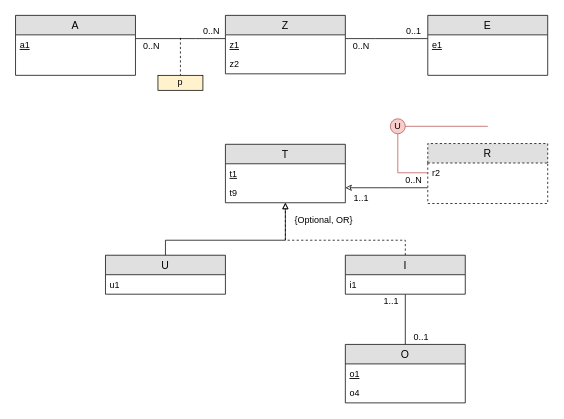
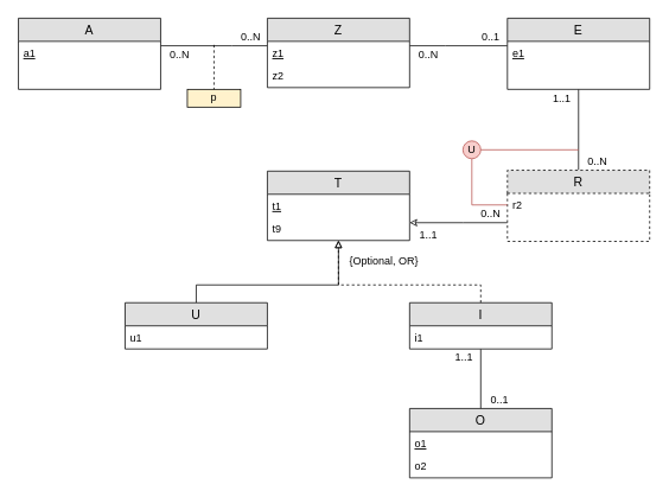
  <mxCell id="0" />
  <mxCell id="1" parent="0" />
  <mxCell id="2" value="" style="edgeStyle=orthogonalEdgeStyle;rounded=0;orthogonalLoop=1;jettySize=auto;html=1;endArrow=none;endFill=0;" edge="1" parent="1" source="5" target="10"><mxGeometry relative="1" as="geometry"><Array as="points"><mxPoint x="260" y="51" /><mxPoint x="260" y="51" /></Array></mxGeometry></mxCell>
  <mxCell id="3" value="0..N" style="text;html=1;resizable=0;points=[];align=center;verticalAlign=middle;labelBackgroundColor=#ffffff;" vertex="1" connectable="0" parent="2"><mxGeometry x="-0.784" y="-1" relative="1" as="geometry"><mxPoint x="7" y="8" as="offset" /></mxGeometry></mxCell>
  <mxCell id="4" value="0..N" style="text;html=1;resizable=0;points=[];align=center;verticalAlign=middle;labelBackgroundColor=#ffffff;" vertex="1" connectable="0" parent="2"><mxGeometry x="0.811" relative="1" as="geometry"><mxPoint x="-8.5" y="-11" as="offset" /></mxGeometry></mxCell>
  <mxCell id="5" value="A" style="swimlane;fontStyle=0;childLayout=stackLayout;horizontal=1;startSize=26;fillColor=#e0e0e0;horizontalStack=0;resizeParent=1;resizeParentMax=0;resizeLast=0;collapsible=1;marginBottom=0;swimlaneFillColor=#ffffff;align=center;fontSize=14;" vertex="1" parent="1"><mxGeometry x="20" y="20" width="160" height="80" as="geometry" /></mxCell>
  <mxCell id="6" value="a1" style="text;strokeColor=none;fillColor=none;spacingLeft=4;spacingRight=4;overflow=hidden;rotatable=0;points=[[0,0.5],[1,0.5]];portConstraint=eastwest;fontSize=12;fontStyle=4" vertex="1" parent="5"><mxGeometry y="26" width="160" height="54" as="geometry" /></mxCell>
  <mxCell id="7" value="" style="edgeStyle=orthogonalEdgeStyle;rounded=0;orthogonalLoop=1;jettySize=auto;html=1;endArrow=none;endFill=0;" edge="1" parent="1" source="10" target="16"><mxGeometry relative="1" as="geometry"><Array as="points"><mxPoint x="500" y="51" /><mxPoint x="500" y="51" /></Array></mxGeometry></mxCell>
  <mxCell id="8" value="0..N" style="text;html=1;resizable=0;points=[];align=center;verticalAlign=middle;labelBackgroundColor=#ffffff;" vertex="1" connectable="0" parent="7"><mxGeometry x="-0.274" y="-32" relative="1" as="geometry"><mxPoint x="-20" y="-23" as="offset" /></mxGeometry></mxCell>
  <mxCell id="9" value="0..1" style="text;html=1;resizable=0;points=[];align=center;verticalAlign=middle;labelBackgroundColor=#ffffff;" vertex="1" connectable="0" parent="7"><mxGeometry x="0.838" relative="1" as="geometry"><mxPoint x="-11" y="-11" as="offset" /></mxGeometry></mxCell>
  <mxCell id="10" value="Z" style="swimlane;fontStyle=0;childLayout=stackLayout;horizontal=1;startSize=26;fillColor=#e0e0e0;horizontalStack=0;resizeParent=1;resizeParentMax=0;resizeLast=0;collapsible=1;marginBottom=0;swimlaneFillColor=#ffffff;align=center;fontSize=14;" vertex="1" parent="1"><mxGeometry x="300" y="20" width="160" height="78" as="geometry" /></mxCell>
  <mxCell id="11" value="z1" style="text;strokeColor=none;fillColor=none;spacingLeft=4;spacingRight=4;overflow=hidden;rotatable=0;points=[[0,0.5],[1,0.5]];portConstraint=eastwest;fontSize=12;fontStyle=4" vertex="1" parent="10"><mxGeometry y="26" width="160" height="26" as="geometry" /></mxCell>
  <mxCell id="12" value="z2" style="text;strokeColor=none;fillColor=none;spacingLeft=4;spacingRight=4;overflow=hidden;rotatable=0;points=[[0,0.5],[1,0.5]];portConstraint=eastwest;fontSize=12;" vertex="1" parent="10"><mxGeometry y="52" width="160" height="26" as="geometry" /></mxCell>
+ <mxCell id="13" value="" style="edgeStyle=orthogonalEdgeStyle;rounded=0;orthogonalLoop=1;jettySize=auto;html=1;endArrow=none;endFill=0;" edge="1" parent="1" source="16" target="21"><mxGeometry relative="1" as="geometry" /></mxCell>
+ <mxCell id="14" value="1..1" style="text;html=1;resizable=0;points=[];align=center;verticalAlign=middle;labelBackgroundColor=#ffffff;" vertex="1" connectable="0" parent="13"><mxGeometry x="-0.769" relative="1" as="geometry"><mxPoint x="-20" y="-0.5" as="offset" /></mxGeometry></mxCell>
+ <mxCell id="15" value="0..N" style="text;html=1;resizable=0;points=[];align=center;verticalAlign=middle;labelBackgroundColor=#ffffff;" vertex="1" connectable="0" parent="13"><mxGeometry x="0.742" relative="1" as="geometry"><mxPoint x="20" y="1" as="offset" /></mxGeometry></mxCell>
  <mxCell id="16" value="E" style="swimlane;fontStyle=0;childLayout=stackLayout;horizontal=1;startSize=26;fillColor=#e0e0e0;horizontalStack=0;resizeParent=1;resizeParentMax=0;resizeLast=0;collapsible=1;marginBottom=0;swimlaneFillColor=#ffffff;align=center;fontSize=14;" vertex="1" parent="1"><mxGeometry x="570" y="20" width="160" height="80" as="geometry" /></mxCell>
  <mxCell id="17" value="e1" style="text;strokeColor=none;fillColor=none;spacingLeft=4;spacingRight=4;overflow=hidden;rotatable=0;points=[[0,0.5],[1,0.5]];portConstraint=eastwest;fontSize=12;fontStyle=4" vertex="1" parent="16"><mxGeometry y="26" width="160" height="54" as="geometry" /></mxCell>
  <mxCell id="18" value="" style="edgeStyle=orthogonalEdgeStyle;rounded=0;orthogonalLoop=1;jettySize=auto;html=1;endArrow=classic;endFill=0;" edge="1" parent="1" source="21" target="24"><mxGeometry relative="1" as="geometry"><Array as="points"><mxPoint x="520" y="250" /><mxPoint x="520" y="250" /></Array></mxGeometry></mxCell>
  <mxCell id="19" value="1..1" style="text;html=1;resizable=0;points=[];align=center;verticalAlign=middle;labelBackgroundColor=#ffffff;" vertex="1" connectable="0" parent="18"><mxGeometry x="0.835" relative="1" as="geometry"><mxPoint x="11" y="13" as="offset" /></mxGeometry></mxCell>
  <mxCell id="20" value="0..N" style="text;html=1;resizable=0;points=[];align=center;verticalAlign=middle;labelBackgroundColor=#ffffff;" vertex="1" connectable="0" parent="18"><mxGeometry x="-0.001" y="45" relative="1" as="geometry"><mxPoint x="35" y="-56" as="offset" /></mxGeometry></mxCell>
  <mxCell id="21" value="R" style="swimlane;fontStyle=0;childLayout=stackLayout;horizontal=1;startSize=26;fillColor=#e0e0e0;horizontalStack=0;resizeParent=1;resizeParentMax=0;resizeLast=0;collapsible=1;marginBottom=0;swimlaneFillColor=#ffffff;align=center;fontSize=14;dashed=1;" vertex="1" parent="1"><mxGeometry x="570" y="191" width="160" height="80" as="geometry" /></mxCell>
  <mxCell id="22" value="r2" style="text;strokeColor=none;fillColor=none;spacingLeft=4;spacingRight=4;overflow=hidden;rotatable=0;points=[[0,0.5],[1,0.5]];portConstraint=eastwest;fontSize=12;fontStyle=0" vertex="1" parent="21"><mxGeometry y="26" width="160" height="54" as="geometry" /></mxCell>
  <mxCell id="23" value="" style="edgeStyle=orthogonalEdgeStyle;rounded=0;orthogonalLoop=1;jettySize=auto;html=1;endArrow=none;endFill=0;startArrow=block;startFill=0;" edge="1" parent="1" source="24" target="27"><mxGeometry relative="1" as="geometry"><Array as="points"><mxPoint x="380" y="320" /><mxPoint x="220" y="320" /></Array></mxGeometry></mxCell>
  <mxCell id="24" value="T" style="swimlane;fontStyle=0;childLayout=stackLayout;horizontal=1;startSize=26;fillColor=#e0e0e0;horizontalStack=0;resizeParent=1;resizeParentMax=0;resizeLast=0;collapsible=1;marginBottom=0;swimlaneFillColor=#ffffff;align=center;fontSize=14;" vertex="1" parent="1"><mxGeometry x="300" y="192" width="160" height="78" as="geometry" /></mxCell>
  <mxCell id="25" value="t1" style="text;strokeColor=none;fillColor=none;spacingLeft=4;spacingRight=4;overflow=hidden;rotatable=0;points=[[0,0.5],[1,0.5]];portConstraint=eastwest;fontSize=12;fontStyle=4" vertex="1" parent="24"><mxGeometry y="26" width="160" height="26" as="geometry" /></mxCell>
  <mxCell id="26" value="t9" style="text;strokeColor=none;fillColor=none;spacingLeft=4;spacingRight=4;overflow=hidden;rotatable=0;points=[[0,0.5],[1,0.5]];portConstraint=eastwest;fontSize=12;fontStyle=0" vertex="1" parent="24"><mxGeometry y="52" width="160" height="26" as="geometry" /></mxCell>
  <mxCell id="27" value="U" style="swimlane;fontStyle=0;childLayout=stackLayout;horizontal=1;startSize=26;fillColor=#e0e0e0;horizontalStack=0;resizeParent=1;resizeParentMax=0;resizeLast=0;collapsible=1;marginBottom=0;swimlaneFillColor=#ffffff;align=center;fontSize=14;" vertex="1" parent="1"><mxGeometry x="140" y="340" width="160" height="52" as="geometry" /></mxCell>
  <mxCell id="28" value="u1" style="text;strokeColor=none;fillColor=none;spacingLeft=4;spacingRight=4;overflow=hidden;rotatable=0;points=[[0,0.5],[1,0.5]];portConstraint=eastwest;fontSize=12;fontStyle=0" vertex="1" parent="27"><mxGeometry y="26" width="160" height="26" as="geometry" /></mxCell>
  <mxCell id="29" style="edgeStyle=orthogonalEdgeStyle;rounded=0;orthogonalLoop=1;jettySize=auto;html=1;startArrow=none;startFill=0;endArrow=block;endFill=0;dashed=1;" edge="1" parent="1" source="34" target="24"><mxGeometry relative="1" as="geometry"><Array as="points"><mxPoint x="540" y="320" /><mxPoint x="380" y="320" /></Array></mxGeometry></mxCell>
  <mxCell id="30" value="{Optional, OR}" style="text;html=1;resizable=0;points=[];align=center;verticalAlign=middle;labelBackgroundColor=#ffffff;" vertex="1" connectable="0" parent="29"><mxGeometry x="0.766" y="1" relative="1" as="geometry"><mxPoint x="51.5" y="-3.5" as="offset" /></mxGeometry></mxCell>
  <mxCell id="31" style="edgeStyle=orthogonalEdgeStyle;rounded=0;orthogonalLoop=1;jettySize=auto;html=1;startArrow=none;startFill=0;endArrow=none;endFill=0;" edge="1" parent="1" source="34" target="36"><mxGeometry relative="1" as="geometry" /></mxCell>
  <mxCell id="32" value="0..1" style="text;html=1;resizable=0;points=[];align=center;verticalAlign=middle;labelBackgroundColor=#ffffff;" vertex="1" connectable="0" parent="31"><mxGeometry x="-0.749" relative="1" as="geometry"><mxPoint x="20" y="49.5" as="offset" /></mxGeometry></mxCell>
  <mxCell id="33" value="1..1" style="text;html=1;resizable=0;points=[];align=center;verticalAlign=middle;labelBackgroundColor=#ffffff;" vertex="1" connectable="0" parent="31"><mxGeometry x="-0.679" relative="1" as="geometry"><mxPoint x="-20" y="-2.5" as="offset" /></mxGeometry></mxCell>
  <mxCell id="34" value="I" style="swimlane;fontStyle=0;childLayout=stackLayout;horizontal=1;startSize=26;fillColor=#e0e0e0;horizontalStack=0;resizeParent=1;resizeParentMax=0;resizeLast=0;collapsible=1;marginBottom=0;swimlaneFillColor=#ffffff;align=center;fontSize=14;" vertex="1" parent="1"><mxGeometry x="460" y="340" width="160" height="52" as="geometry" /></mxCell>
  <mxCell id="35" value="i1" style="text;strokeColor=none;fillColor=none;spacingLeft=4;spacingRight=4;overflow=hidden;rotatable=0;points=[[0,0.5],[1,0.5]];portConstraint=eastwest;fontSize=12;fontStyle=0" vertex="1" parent="34"><mxGeometry y="26" width="160" height="26" as="geometry" /></mxCell>
  <mxCell id="36" value="O" style="swimlane;fontStyle=0;childLayout=stackLayout;horizontal=1;startSize=26;fillColor=#e0e0e0;horizontalStack=0;resizeParent=1;resizeParentMax=0;resizeLast=0;collapsible=1;marginBottom=0;swimlaneFillColor=#ffffff;align=center;fontSize=14;" vertex="1" parent="1"><mxGeometry x="460" y="459" width="160" height="78" as="geometry" /></mxCell>
  <mxCell id="37" value="o1" style="text;strokeColor=none;fillColor=none;spacingLeft=4;spacingRight=4;overflow=hidden;rotatable=0;points=[[0,0.5],[1,0.5]];portConstraint=eastwest;fontSize=12;fontStyle=4" vertex="1" parent="36"><mxGeometry y="26" width="160" height="26" as="geometry" /></mxCell>
- <mxCell id="38" value="o4" style="text;strokeColor=none;fillColor=none;spacingLeft=4;spacingRight=4;overflow=hidden;rotatable=0;points=[[0,0.5],[1,0.5]];portConstraint=eastwest;fontSize=12;fontStyle=0" vertex="1" parent="36"><mxGeometry y="52" width="160" height="26" as="geometry" /></mxCell>
+ <mxCell id="38" value="o2" style="text;strokeColor=none;fillColor=none;spacingLeft=4;spacingRight=4;overflow=hidden;rotatable=0;points=[[0,0.5],[1,0.5]];portConstraint=eastwest;fontSize=12;fontStyle=0" vertex="1" parent="36"><mxGeometry y="52" width="160" height="26" as="geometry" /></mxCell>
  <mxCell id="39" value="p" style="rounded=0;whiteSpace=wrap;html=1;fillColor=#fff2cc;" vertex="1" parent="1"><mxGeometry x="210" y="100" width="60" height="20" as="geometry" /></mxCell>
  <mxCell id="40" value="" style="endArrow=none;dashed=1;html=1;" edge="1" parent="1" target="39"><mxGeometry width="50" height="50" relative="1" as="geometry"><mxPoint x="240" y="50" as="sourcePoint" /><mxPoint x="220" y="150" as="targetPoint" /></mxGeometry></mxCell>
  <mxCell id="41" value="" style="endArrow=none;html=1;edgeStyle=orthogonalEdgeStyle;rounded=0;fillColor=#f8cecc;strokeColor=#b85450;" edge="1" parent="1" source="42" target="22"><mxGeometry width="50" height="50" relative="1" as="geometry"><mxPoint x="490" y="210" as="sourcePoint" /><mxPoint x="540" y="160" as="targetPoint" /><Array as="points"><mxPoint x="530" y="230" /></Array></mxGeometry></mxCell>
  <mxCell id="42" value="U" style="ellipse;whiteSpace=wrap;html=1;aspect=fixed;fillColor=#f8cecc;strokeColor=#b85450;" vertex="1" parent="1"><mxGeometry x="520" y="158" width="20" height="20" as="geometry" /></mxCell>
  <mxCell id="43" value="" style="endArrow=none;html=1;fillColor=#f8cecc;strokeColor=#b85450;" edge="1" parent="1" source="42"><mxGeometry width="50" height="50" relative="1" as="geometry"><mxPoint x="500" y="210" as="sourcePoint" /><mxPoint x="650" y="168" as="targetPoint" /></mxGeometry></mxCell>
